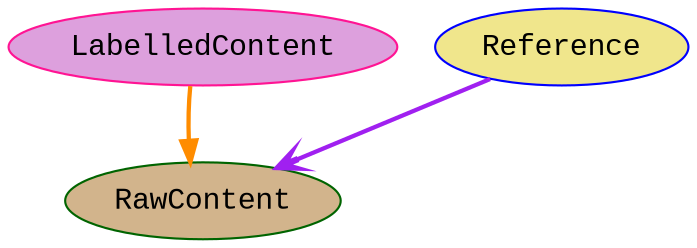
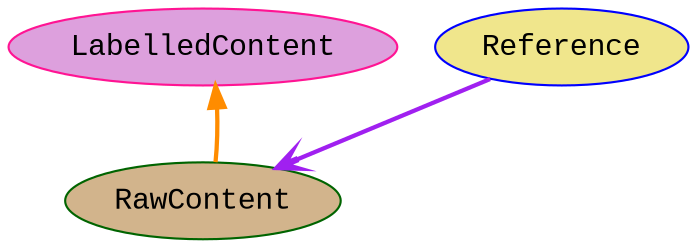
  digraph {
    fontname="Liberation Mono"
    node [fontname="Liberation Mono" style=filled]
    edge [fontname="Liberation Mono" style=bold]
    n1 [color=deeppink fillcolor=plum label=LabelledContent shape=oval]
    Reference [color=blue fillcolor=khaki]
    RawContent [color=darkgreen fillcolor=tan]
    Reference -> RawContent [arrowhead=vee color=purple]
-   n1 -> RawContent [arrowhead=normal color=darkorange]
+   RawContent -> n1 [arrowhead=normal color=darkorange]
  }
